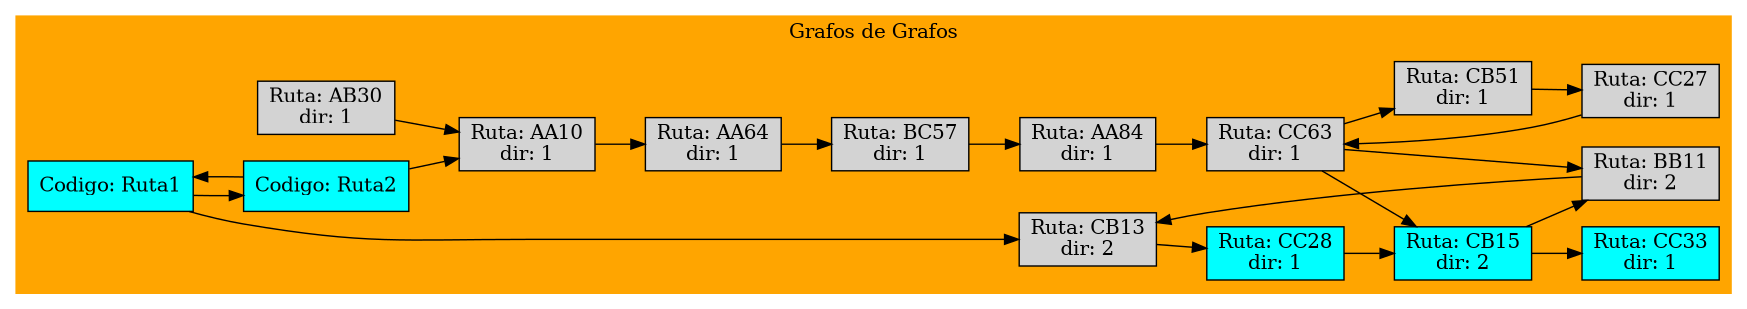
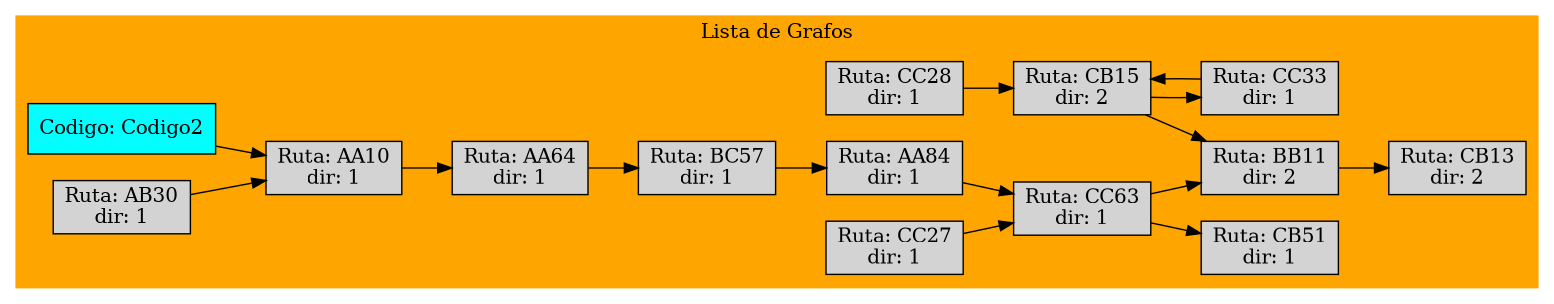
  digraph {
    rankdir=LR
    node [shape=record style=filled]
-   n1 [fillcolor=cyan label=" Codigo: Ruta1"]
    n2 [label=" Ruta: CB13&#92;ndir: 2"]
-   n3 [fillcolor=cyan label=" Codigo: Ruta2"]
-   n4 [label=" Ruta: CC28&#92;ndir: 1" fillcolor=cyan]
-   n5 [label=" Ruta: CB15&#92;ndir: 2" fillcolor=cyan]
-   n6 [label=" Ruta: CC33&#92;ndir: 1" fillcolor=cyan]
+   n3 [fillcolor=cyan label="Codigo: Codigo2"]
+   n4 [label=" Ruta: CC28&#92;ndir: 1"]
+   n5 [label=" Ruta: CB15&#92;ndir: 2"]
+   n6 [label=" Ruta: CC33&#92;ndir: 1"]
    n7 [label=" Ruta: BB11&#92;ndir: 2"]
    n8 [label=" Ruta: AA10&#92;ndir: 1"]
    n9 [label=" Ruta: AA64&#92;ndir: 1"]
    n10 [label=" Ruta: BC57&#92;ndir: 1"]
    n11 [label=" Ruta: AA84&#92;ndir: 1"]
    n12 [label=" Ruta: CC63&#92;ndir: 1"]
    n13 [label=" Ruta: CB51&#92;ndir: 1"]
    n14 [label=" Ruta: AB30&#92;ndir: 1"]
    n15 [label=" Ruta: CC27&#92;ndir: 1"]
    subgraph cluster_1 {
      color=orange
-     label="Grafos de Grafos"
+     label="Lista de Grafos"
      style="filled, bold"
-     n1
      n2
      n3
      n4
      n5
      n6
      n7
      n8
      n9
      n10
      n11
      n12
      n13
      n14
      n15
    }
-   n1 -> n2
-   n1 -> n3
-   n2 -> n4
-   n3 -> n1
    n3 -> n8
    n4 -> n5
    n5 -> n6
    n5 -> n7
-   n12 -> n5
+   n6 -> n5
    n7 -> n2
    n8 -> n9
    n9 -> n10
    n10 -> n11
    n11 -> n12
    n12 -> n7
    n12 -> n13
-   n13 -> n15
    n14 -> n8
    n15 -> n12
  }
